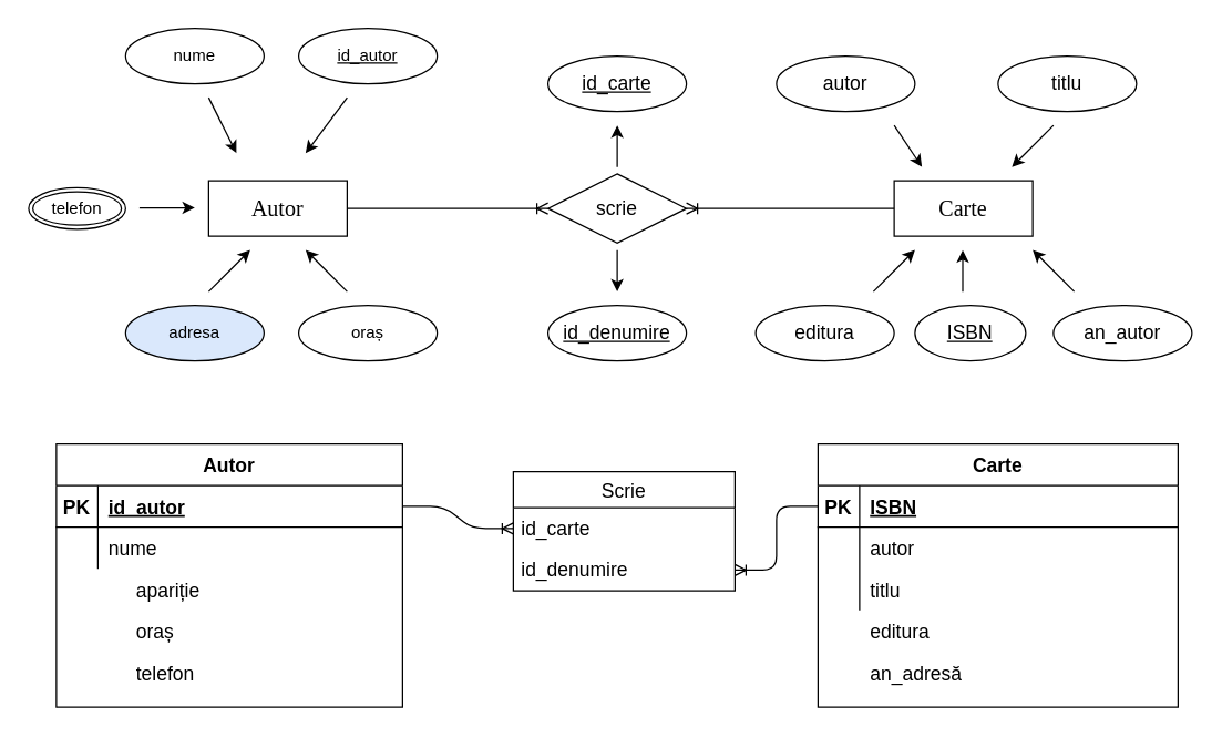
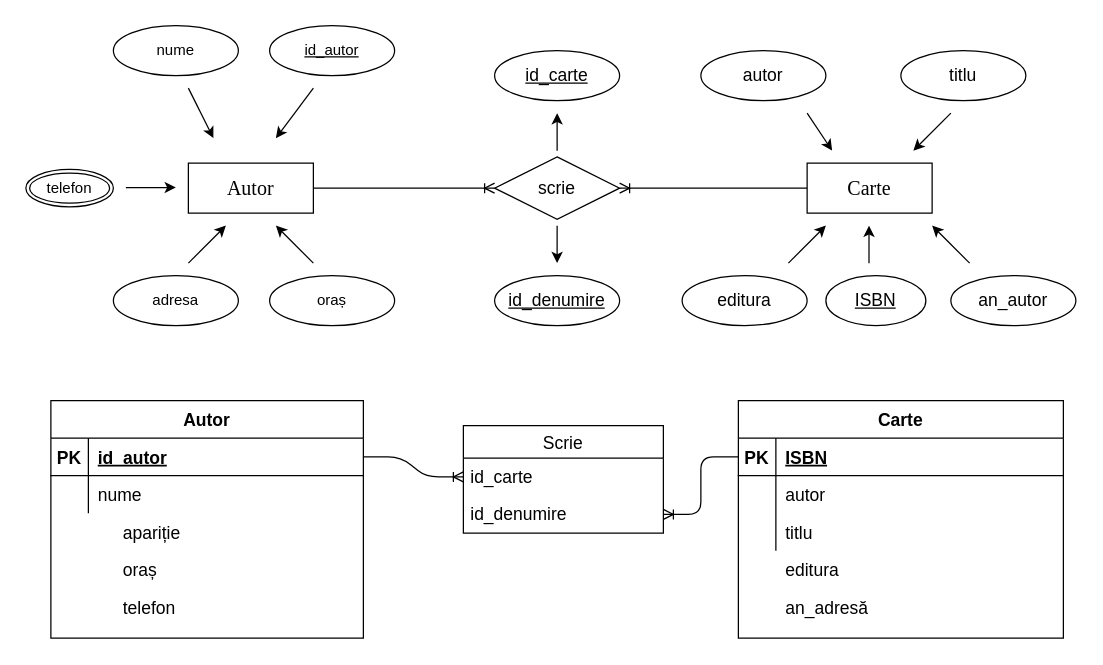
  <mxCell id="0" />
  <mxCell id="1" parent="0" />
  <mxCell id="2" value="Carte" style="shape=table;startSize=30;container=1;collapsible=1;childLayout=tableLayout;fixedRows=1;rowLines=0;fontStyle=1;align=center;resizeLast=1;fontSize=14;" parent="1" vertex="1"><mxGeometry x="590" y="320" width="260" height="190" as="geometry" /></mxCell>
  <mxCell id="3" value="" style="shape=partialRectangle;collapsible=0;dropTarget=0;pointerEvents=0;fillColor=none;points=[[0,0.5],[1,0.5]];portConstraint=eastwest;top=0;left=0;right=0;bottom=1;" parent="2" vertex="1"><mxGeometry y="30" width="260" height="30" as="geometry" /></mxCell>
  <mxCell id="4" value="PK" style="shape=partialRectangle;overflow=hidden;connectable=0;fillColor=none;top=0;left=0;bottom=0;right=0;fontStyle=1;fontSize=14;" parent="3" vertex="1"><mxGeometry width="30" height="30" as="geometry" /></mxCell>
  <mxCell id="5" value="ISBN" style="shape=partialRectangle;overflow=hidden;connectable=0;fillColor=none;top=0;left=0;bottom=0;right=0;align=left;spacingLeft=6;fontStyle=5;fontSize=14;" parent="3" vertex="1"><mxGeometry x="30" width="230" height="30" as="geometry" /></mxCell>
  <mxCell id="6" value="" style="shape=partialRectangle;collapsible=0;dropTarget=0;pointerEvents=0;fillColor=none;points=[[0,0.5],[1,0.5]];portConstraint=eastwest;top=0;left=0;right=0;bottom=0;" parent="2" vertex="1"><mxGeometry y="60" width="260" height="30" as="geometry" /></mxCell>
  <mxCell id="7" value="" style="shape=partialRectangle;overflow=hidden;connectable=0;fillColor=none;top=0;left=0;bottom=0;right=0;" parent="6" vertex="1"><mxGeometry width="30" height="30" as="geometry" /></mxCell>
  <mxCell id="8" value="autor" style="shape=partialRectangle;overflow=hidden;connectable=0;fillColor=none;top=0;left=0;bottom=0;right=0;align=left;spacingLeft=6;fontSize=14;" parent="6" vertex="1"><mxGeometry x="30" width="230" height="30" as="geometry" /></mxCell>
  <mxCell id="9" value="" style="shape=partialRectangle;collapsible=0;dropTarget=0;pointerEvents=0;fillColor=none;points=[[0,0.5],[1,0.5]];portConstraint=eastwest;top=0;left=0;right=0;bottom=0;" parent="2" vertex="1"><mxGeometry y="90" width="260" height="30" as="geometry" /></mxCell>
  <mxCell id="10" value="" style="shape=partialRectangle;overflow=hidden;connectable=0;fillColor=none;top=0;left=0;bottom=0;right=0;" parent="9" vertex="1"><mxGeometry width="30" height="30" as="geometry" /></mxCell>
  <mxCell id="11" value="" style="shape=partialRectangle;overflow=hidden;connectable=0;fillColor=none;top=0;left=0;bottom=0;right=0;align=left;spacingLeft=6;" parent="9" vertex="1"><mxGeometry x="30" width="230" height="30" as="geometry" /></mxCell>
  <mxCell id="12" value="Autor" style="shape=table;startSize=30;container=1;collapsible=1;childLayout=tableLayout;fixedRows=1;rowLines=0;fontStyle=1;align=center;resizeLast=1;fontSize=14;" parent="1" vertex="1"><mxGeometry x="40" y="320" width="250" height="190" as="geometry" /></mxCell>
  <mxCell id="13" value="" style="shape=partialRectangle;collapsible=0;dropTarget=0;pointerEvents=0;fillColor=none;points=[[0,0.5],[1,0.5]];portConstraint=eastwest;top=0;left=0;right=0;bottom=1;" parent="12" vertex="1"><mxGeometry y="30" width="250" height="30" as="geometry" /></mxCell>
  <mxCell id="14" value="PK" style="shape=partialRectangle;overflow=hidden;connectable=0;fillColor=none;top=0;left=0;bottom=0;right=0;fontStyle=1;fontSize=14;" parent="13" vertex="1"><mxGeometry width="30" height="30" as="geometry" /></mxCell>
  <mxCell id="15" value="id_autor" style="shape=partialRectangle;overflow=hidden;connectable=0;fillColor=none;top=0;left=0;bottom=0;right=0;align=left;spacingLeft=6;fontStyle=5;fontSize=14;" parent="13" vertex="1"><mxGeometry x="30" width="220" height="30" as="geometry" /></mxCell>
  <mxCell id="16" value="" style="shape=partialRectangle;collapsible=0;dropTarget=0;pointerEvents=0;fillColor=none;points=[[0,0.5],[1,0.5]];portConstraint=eastwest;top=0;left=0;right=0;bottom=0;" parent="12" vertex="1"><mxGeometry y="60" width="250" height="30" as="geometry" /></mxCell>
  <mxCell id="17" value="" style="shape=partialRectangle;overflow=hidden;connectable=0;fillColor=none;top=0;left=0;bottom=0;right=0;" parent="16" vertex="1"><mxGeometry width="30" height="30" as="geometry" /></mxCell>
  <mxCell id="18" value="nume" style="shape=partialRectangle;overflow=hidden;connectable=0;fillColor=none;top=0;left=0;bottom=0;right=0;align=left;spacingLeft=6;fontSize=14;spacing=2;" parent="16" vertex="1"><mxGeometry x="30" width="220" height="30" as="geometry" /></mxCell>
  <mxCell id="19" value="&lt;font face=&quot;Times New Roman&quot; size=&quot;1&quot;&gt;&lt;span style=&quot;line-height: 160% ; font-size: 16px&quot;&gt;Autor&lt;/span&gt;&lt;/font&gt;" style="rounded=0;whiteSpace=wrap;html=1;" parent="1" vertex="1"><mxGeometry x="150" y="130" width="100" height="40" as="geometry" /></mxCell>
  <mxCell id="20" value="" style="endArrow=classic;html=1;" parent="1" edge="1"><mxGeometry width="50" height="50" relative="1" as="geometry"><mxPoint x="150" y="210" as="sourcePoint" /><mxPoint x="180" y="180" as="targetPoint" /></mxGeometry></mxCell>
  <mxCell id="21" value="" style="endArrow=classic;html=1;" parent="1" edge="1"><mxGeometry width="50" height="50" relative="1" as="geometry"><mxPoint x="250" y="210" as="sourcePoint" /><mxPoint x="220" y="180" as="targetPoint" /></mxGeometry></mxCell>
  <mxCell id="22" value="" style="endArrow=classic;html=1;" parent="1" edge="1"><mxGeometry width="50" height="50" relative="1" as="geometry"><mxPoint x="100" y="149.5" as="sourcePoint" /><mxPoint x="140" y="149.5" as="targetPoint" /></mxGeometry></mxCell>
  <mxCell id="23" value="" style="endArrow=classic;html=1;" parent="1" edge="1"><mxGeometry width="50" height="50" relative="1" as="geometry"><mxPoint x="150" y="70" as="sourcePoint" /><mxPoint x="170" y="110" as="targetPoint" /></mxGeometry></mxCell>
  <mxCell id="24" value="" style="endArrow=classic;html=1;" parent="1" edge="1"><mxGeometry width="50" height="50" relative="1" as="geometry"><mxPoint x="250" y="70" as="sourcePoint" /><mxPoint x="220" y="110" as="targetPoint" /></mxGeometry></mxCell>
  <mxCell id="25" value="nume" style="ellipse;whiteSpace=wrap;html=1;align=center;" parent="1" vertex="1"><mxGeometry x="90" y="20" width="100" height="40" as="geometry" /></mxCell>
  <mxCell id="26" value="&lt;u&gt;id_autor&lt;/u&gt;" style="ellipse;whiteSpace=wrap;html=1;align=center;" parent="1" vertex="1"><mxGeometry x="215" y="20" width="100" height="40" as="geometry" /></mxCell>
  <mxCell id="27" value="oraș" style="ellipse;whiteSpace=wrap;html=1;align=center;" parent="1" vertex="1"><mxGeometry x="215" y="220" width="100" height="40" as="geometry" /></mxCell>
  <mxCell id="28" value="telefon" style="ellipse;shape=doubleEllipse;margin=3;whiteSpace=wrap;html=1;align=center;" parent="1" vertex="1"><mxGeometry y="135" width="70" height="30" as="geometry" x="20" /></mxCell>
- <mxCell id="29" value="adresa" style="ellipse;whiteSpace=wrap;html=1;align=center;fillColor=#dae8fc;" parent="1" vertex="1"><mxGeometry x="90" y="220" width="100" height="40" as="geometry" /></mxCell>
+ <mxCell id="29" value="adresa" style="ellipse;whiteSpace=wrap;html=1;align=center;" parent="1" vertex="1"><mxGeometry x="90" y="220" width="100" height="40" as="geometry" /></mxCell>
  <mxCell id="30" value="scrie" style="shape=rhombus;perimeter=rhombusPerimeter;whiteSpace=wrap;html=1;align=center;fontSize=14;" parent="1" vertex="1"><mxGeometry x="395" y="125" width="100" height="50" as="geometry" /></mxCell>
  <mxCell id="31" value="apariție" style="shape=partialRectangle;overflow=hidden;connectable=0;fillColor=none;top=0;left=0;bottom=0;right=0;align=left;spacingLeft=6;fontSize=14;spacing=2;" parent="1" vertex="1"><mxGeometry x="90" y="410" width="220" height="30" as="geometry" /></mxCell>
  <mxCell id="32" value="oraș" style="shape=partialRectangle;overflow=hidden;connectable=0;fillColor=none;top=0;left=0;bottom=0;right=0;align=left;spacingLeft=6;fontSize=14;spacing=2;" parent="1" vertex="1"><mxGeometry x="90" y="440" width="220" height="30" as="geometry" /></mxCell>
  <mxCell id="33" value="telefon" style="shape=partialRectangle;overflow=hidden;connectable=0;fillColor=none;top=0;left=0;bottom=0;right=0;align=left;spacingLeft=6;fontSize=14;spacing=2;" parent="1" vertex="1"><mxGeometry x="90" y="470" width="220" height="30" as="geometry" /></mxCell>
  <mxCell id="34" value="titlu" style="shape=partialRectangle;overflow=hidden;connectable=0;fillColor=none;top=0;left=0;bottom=0;right=0;align=left;spacingLeft=6;fontSize=14;" parent="1" vertex="1"><mxGeometry x="620" y="410" width="230" height="30" as="geometry" /></mxCell>
  <mxCell id="35" value="editura" style="shape=partialRectangle;overflow=hidden;connectable=0;fillColor=none;top=0;left=0;bottom=0;right=0;align=left;spacingLeft=6;fontSize=14;" parent="1" vertex="1"><mxGeometry x="620" y="440" width="230" height="30" as="geometry" /></mxCell>
  <mxCell id="36" value="an_adresă" style="shape=partialRectangle;overflow=hidden;connectable=0;fillColor=none;top=0;left=0;bottom=0;right=0;align=left;spacingLeft=6;fontSize=14;" parent="1" vertex="1"><mxGeometry x="620" y="470" width="230" height="30" as="geometry" /></mxCell>
  <mxCell id="37" value="" style="endArrow=classic;html=1;fontSize=14;fontColor=#000000;" parent="1" edge="1"><mxGeometry width="50" height="50" relative="1" as="geometry"><mxPoint x="445" y="120" as="sourcePoint" /><mxPoint x="445" y="90" as="targetPoint" /></mxGeometry></mxCell>
  <mxCell id="38" value="" style="endArrow=classic;html=1;fontSize=14;fontColor=#000000;" parent="1" edge="1"><mxGeometry width="50" height="50" relative="1" as="geometry"><mxPoint x="445" y="180" as="sourcePoint" /><mxPoint x="445" y="210" as="targetPoint" /></mxGeometry></mxCell>
  <mxCell id="39" value="id_carte" style="ellipse;whiteSpace=wrap;html=1;align=center;fontStyle=4;fontSize=14;fontColor=#000000;" parent="1" vertex="1"><mxGeometry x="395" y="40" width="100" height="40" as="geometry" /></mxCell>
  <mxCell id="40" value="id_denumire" style="ellipse;whiteSpace=wrap;html=1;align=center;fontStyle=4;fontSize=14;fontColor=#000000;" parent="1" vertex="1"><mxGeometry x="395" y="220" width="100" height="40" as="geometry" /></mxCell>
  <mxCell id="41" value="&lt;font face=&quot;Times New Roman&quot;&gt;&lt;span style=&quot;font-size: 16px&quot;&gt;Carte&lt;/span&gt;&lt;/font&gt;" style="rounded=0;whiteSpace=wrap;html=1;" parent="1" vertex="1"><mxGeometry x="645" y="130" width="100" height="40" as="geometry" /></mxCell>
  <mxCell id="42" value="" style="edgeStyle=entityRelationEdgeStyle;fontSize=12;html=1;endArrow=ERoneToMany;exitX=1;exitY=0.5;exitDx=0;exitDy=0;entryX=0;entryY=0.5;entryDx=0;entryDy=0;" parent="1" source="19" target="30" edge="1"><mxGeometry width="100" height="100" relative="1" as="geometry"><mxPoint x="300" y="180" as="sourcePoint" /><mxPoint x="350" y="210" as="targetPoint" /></mxGeometry></mxCell>
  <mxCell id="43" value="autor" style="ellipse;whiteSpace=wrap;html=1;align=center;fontSize=14;fontColor=#000000;" parent="1" vertex="1"><mxGeometry x="560" y="40" width="100" height="40" as="geometry" /></mxCell>
  <mxCell id="44" value="" style="endArrow=classic;html=1;" parent="1" edge="1"><mxGeometry width="50" height="50" relative="1" as="geometry"><mxPoint x="760" y="90" as="sourcePoint" /><mxPoint x="730" y="120" as="targetPoint" /></mxGeometry></mxCell>
  <mxCell id="45" value="titlu&lt;br&gt;" style="ellipse;whiteSpace=wrap;html=1;align=center;fontSize=14;fontColor=#000000;" parent="1" vertex="1"><mxGeometry x="720" y="40" width="100" height="40" as="geometry" /></mxCell>
  <mxCell id="46" value="" style="endArrow=classic;html=1;" parent="1" edge="1"><mxGeometry width="50" height="50" relative="1" as="geometry"><mxPoint x="630" y="210" as="sourcePoint" /><mxPoint x="660" y="180" as="targetPoint" /></mxGeometry></mxCell>
  <mxCell id="47" value="editura" style="ellipse;whiteSpace=wrap;html=1;align=center;fontSize=14;fontColor=#000000;" parent="1" vertex="1"><mxGeometry x="545" y="220" width="100" height="40" as="geometry" /></mxCell>
  <mxCell id="48" value="" style="endArrow=classic;html=1;" parent="1" edge="1"><mxGeometry width="50" height="50" relative="1" as="geometry"><mxPoint x="694.5" y="210" as="sourcePoint" /><mxPoint x="694.5" y="180" as="targetPoint" /></mxGeometry></mxCell>
  <mxCell id="49" value="&lt;u&gt;ISBN&lt;/u&gt;" style="ellipse;whiteSpace=wrap;html=1;align=center;fontSize=14;fontColor=#000000;" parent="1" vertex="1"><mxGeometry x="660" y="220" width="80" height="40" as="geometry" /></mxCell>
  <mxCell id="50" value="" style="endArrow=classic;html=1;" parent="1" edge="1"><mxGeometry width="50" height="50" relative="1" as="geometry"><mxPoint x="775" y="210" as="sourcePoint" /><mxPoint x="745" y="180" as="targetPoint" /></mxGeometry></mxCell>
  <mxCell id="51" value="an_autor" style="ellipse;whiteSpace=wrap;html=1;align=center;fontSize=14;fontColor=#000000;" parent="1" vertex="1"><mxGeometry x="760" y="220" width="100" height="40" as="geometry" /></mxCell>
  <mxCell id="52" value="" style="edgeStyle=entityRelationEdgeStyle;fontSize=12;html=1;endArrow=ERoneToMany;exitX=1;exitY=0.5;exitDx=0;exitDy=0;entryX=0;entryY=0.5;entryDx=0;entryDy=0;" parent="1" source="13" target="57" edge="1"><mxGeometry width="100" height="100" relative="1" as="geometry"><mxPoint x="330" y="540" as="sourcePoint" /><mxPoint x="370" y="400" as="targetPoint" /></mxGeometry></mxCell>
  <mxCell id="53" value="" style="edgeStyle=entityRelationEdgeStyle;fontSize=12;html=1;endArrow=ERoneToMany;entryX=1;entryY=0.5;entryDx=0;entryDy=0;exitX=0;exitY=0.5;exitDx=0;exitDy=0;" parent="1" source="3" target="58" edge="1"><mxGeometry width="100" height="100" relative="1" as="geometry"><mxPoint x="400" y="590" as="sourcePoint" /><mxPoint x="490" y="400" as="targetPoint" /></mxGeometry></mxCell>
  <mxCell id="54" value="" style="endArrow=classic;html=1;" parent="1" edge="1"><mxGeometry width="50" height="50" relative="1" as="geometry"><mxPoint x="645" y="90" as="sourcePoint" /><mxPoint x="665" y="120" as="targetPoint" /></mxGeometry></mxCell>
  <mxCell id="55" value="" style="edgeStyle=entityRelationEdgeStyle;fontSize=12;html=1;endArrow=ERoneToMany;entryX=1;entryY=0.5;entryDx=0;entryDy=0;exitX=0;exitY=0.5;exitDx=0;exitDy=0;" parent="1" source="41" target="30" edge="1"><mxGeometry width="100" height="100" relative="1" as="geometry"><mxPoint x="510" y="220" as="sourcePoint" /><mxPoint x="610" y="120" as="targetPoint" /></mxGeometry></mxCell>
  <mxCell id="56" value="Scrie" style="swimlane;fontStyle=0;childLayout=stackLayout;horizontal=1;startSize=26;horizontalStack=0;resizeParent=1;resizeParentMax=0;resizeLast=0;collapsible=1;marginBottom=0;align=center;fontSize=14;" vertex="1" parent="1"><mxGeometry x="370" y="340" width="160" height="86" as="geometry" /></mxCell>
  <mxCell id="57" value="id_carte" style="text;strokeColor=none;fillColor=none;spacingLeft=4;spacingRight=4;overflow=hidden;rotatable=0;points=[[0,0.5],[1,0.5]];portConstraint=eastwest;fontSize=14;" vertex="1" parent="56"><mxGeometry y="26" width="160" height="30" as="geometry" /></mxCell>
  <mxCell id="58" value="id_denumire" style="text;strokeColor=none;fillColor=none;spacingLeft=4;spacingRight=4;overflow=hidden;rotatable=0;points=[[0,0.5],[1,0.5]];portConstraint=eastwest;fontSize=14;" vertex="1" parent="56"><mxGeometry y="56" width="160" height="30" as="geometry" /></mxCell>
